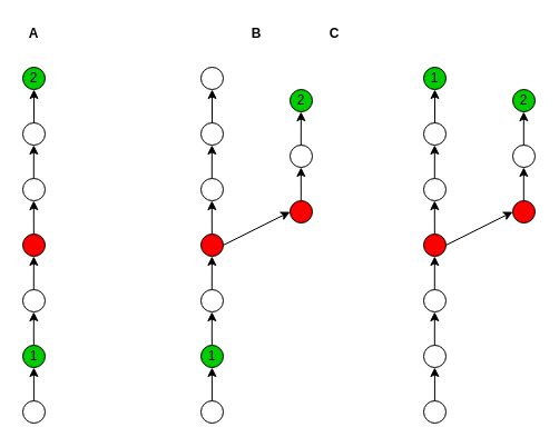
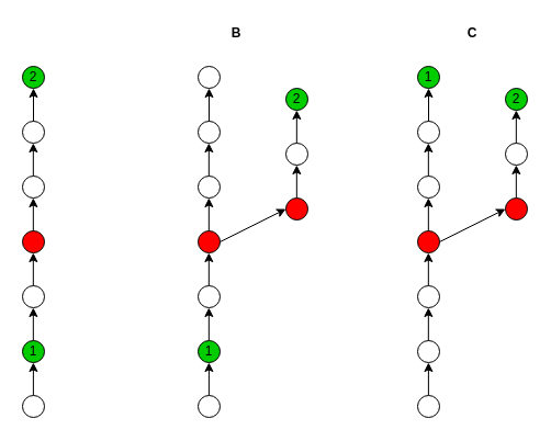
  <mxCell id="0" />
  <mxCell id="1" parent="0" />
  <mxCell id="2" value="" style="ellipse;whiteSpace=wrap;html=1;aspect=fixed;" parent="1" vertex="1"><mxGeometry x="180" y="60" width="20" height="20" as="geometry" /></mxCell>
  <mxCell id="3" value="" style="ellipse;whiteSpace=wrap;html=1;aspect=fixed;" parent="1" vertex="1"><mxGeometry x="180" y="110" width="20" height="20" as="geometry" /></mxCell>
  <mxCell id="4" value="" style="ellipse;whiteSpace=wrap;html=1;aspect=fixed;" parent="1" vertex="1"><mxGeometry x="180" y="160" width="20" height="20" as="geometry" /></mxCell>
  <mxCell id="5" value="" style="ellipse;whiteSpace=wrap;html=1;aspect=fixed;" parent="1" vertex="1"><mxGeometry x="180" y="260" width="20" height="20" as="geometry" /></mxCell>
  <mxCell id="6" value="" style="ellipse;whiteSpace=wrap;html=1;aspect=fixed;" parent="1" vertex="1"><mxGeometry x="260" y="130" width="20" height="20" as="geometry" /></mxCell>
  <mxCell id="7" value="" style="endArrow=classic;html=1;exitX=1;exitY=0.5;exitDx=0;exitDy=0;entryX=0;entryY=0.5;entryDx=0;entryDy=0;" parent="1" edge="1"><mxGeometry width="50" height="50" relative="1" as="geometry"><mxPoint x="200" y="220" as="sourcePoint" /><mxPoint x="260" y="190" as="targetPoint" /></mxGeometry></mxCell>
  <mxCell id="8" value="" style="endArrow=classic;html=1;" parent="1" edge="1"><mxGeometry width="50" height="50" relative="1" as="geometry"><mxPoint x="190" y="110" as="sourcePoint" /><mxPoint x="190" y="80" as="targetPoint" /></mxGeometry></mxCell>
  <mxCell id="9" value="" style="endArrow=classic;html=1;" parent="1" edge="1"><mxGeometry width="50" height="50" relative="1" as="geometry"><mxPoint x="189.83" y="160" as="sourcePoint" /><mxPoint x="189.83" y="130" as="targetPoint" /></mxGeometry></mxCell>
  <mxCell id="10" value="" style="endArrow=classic;html=1;" parent="1" edge="1"><mxGeometry width="50" height="50" relative="1" as="geometry"><mxPoint x="189.83" y="210" as="sourcePoint" /><mxPoint x="189.83" y="180" as="targetPoint" /></mxGeometry></mxCell>
  <mxCell id="11" value="" style="endArrow=classic;html=1;" parent="1" edge="1"><mxGeometry width="50" height="50" relative="1" as="geometry"><mxPoint x="189.83" y="260" as="sourcePoint" /><mxPoint x="189.83" y="230" as="targetPoint" /></mxGeometry></mxCell>
  <mxCell id="12" value="" style="endArrow=classic;html=1;" parent="1" edge="1"><mxGeometry width="50" height="50" relative="1" as="geometry"><mxPoint x="189.83" y="310" as="sourcePoint" /><mxPoint x="189.83" y="280" as="targetPoint" /></mxGeometry></mxCell>
  <mxCell id="13" value="" style="endArrow=classic;html=1;" parent="1" edge="1"><mxGeometry width="50" height="50" relative="1" as="geometry"><mxPoint x="269.83" y="180" as="sourcePoint" /><mxPoint x="269.83" y="150" as="targetPoint" /></mxGeometry></mxCell>
  <mxCell id="14" value="" style="endArrow=classic;html=1;" parent="1" edge="1"><mxGeometry width="50" height="50" relative="1" as="geometry"><mxPoint x="269.83" y="130" as="sourcePoint" /><mxPoint x="269.83" y="100" as="targetPoint" /></mxGeometry></mxCell>
  <mxCell id="15" value="" style="ellipse;whiteSpace=wrap;html=1;aspect=fixed;" parent="1" vertex="1"><mxGeometry x="180" y="360" width="20" height="20" as="geometry" /></mxCell>
  <mxCell id="16" value="" style="endArrow=classic;html=1;" parent="1" edge="1"><mxGeometry width="50" height="50" relative="1" as="geometry"><mxPoint x="189.9" y="360" as="sourcePoint" /><mxPoint x="189.9" y="330" as="targetPoint" /></mxGeometry></mxCell>
- <mxCell id="17" value="C" style="text;html=1;strokeColor=none;fillColor=none;align=center;verticalAlign=middle;whiteSpace=wrap;rounded=0;fontStyle=1" parent="1" vertex="1"><mxGeometry x="290" y="20" width="20" height="20" as="geometry" /></mxCell>
- <mxCell id="18" value="B" style="text;html=1;strokeColor=none;fillColor=none;align=center;verticalAlign=middle;whiteSpace=wrap;rounded=0;fontStyle=1" parent="1" vertex="1"><mxGeometry x="220" y="20" width="20" height="20" as="geometry" /></mxCell>
+ <mxCell id="17" value="C" style="text;html=1;strokeColor=none;fillColor=none;align=center;verticalAlign=middle;whiteSpace=wrap;rounded=0;fontStyle=1" parent="1" vertex="1"><mxGeometry x="420" y="20" width="20" height="20" as="geometry" /></mxCell>
+ <mxCell id="18" value="B" style="text;html=1;strokeColor=none;fillColor=none;align=center;verticalAlign=middle;whiteSpace=wrap;rounded=0;fontStyle=1" parent="1" vertex="1"><mxGeometry x="205" y="20" width="20" height="20" as="geometry" /></mxCell>
  <mxCell id="19" value="" style="ellipse;whiteSpace=wrap;html=1;aspect=fixed;" parent="1" vertex="1"><mxGeometry x="380" y="110" width="20" height="20" as="geometry" /></mxCell>
  <mxCell id="20" value="" style="ellipse;whiteSpace=wrap;html=1;aspect=fixed;" parent="1" vertex="1"><mxGeometry x="380" y="160" width="20" height="20" as="geometry" /></mxCell>
  <mxCell id="21" value="" style="ellipse;whiteSpace=wrap;html=1;aspect=fixed;" parent="1" vertex="1"><mxGeometry x="380" y="260" width="20" height="20" as="geometry" /></mxCell>
  <mxCell id="22" value="" style="ellipse;whiteSpace=wrap;html=1;aspect=fixed;fillColor=none;" parent="1" vertex="1"><mxGeometry x="380" y="310" width="20" height="20" as="geometry" /></mxCell>
  <mxCell id="23" value="" style="ellipse;whiteSpace=wrap;html=1;aspect=fixed;" parent="1" vertex="1"><mxGeometry x="460" y="130" width="20" height="20" as="geometry" /></mxCell>
  <mxCell id="24" value="" style="endArrow=classic;html=1;exitX=1;exitY=0.5;exitDx=0;exitDy=0;entryX=0;entryY=0.5;entryDx=0;entryDy=0;" parent="1" edge="1"><mxGeometry width="50" height="50" relative="1" as="geometry"><mxPoint x="400" y="220" as="sourcePoint" /><mxPoint x="460" y="190" as="targetPoint" /></mxGeometry></mxCell>
  <mxCell id="25" value="" style="endArrow=classic;html=1;" parent="1" edge="1"><mxGeometry width="50" height="50" relative="1" as="geometry"><mxPoint x="390" y="110" as="sourcePoint" /><mxPoint x="390" y="80" as="targetPoint" /></mxGeometry></mxCell>
  <mxCell id="26" value="" style="endArrow=classic;html=1;" parent="1" edge="1"><mxGeometry width="50" height="50" relative="1" as="geometry"><mxPoint x="389.83" y="160" as="sourcePoint" /><mxPoint x="389.83" y="130" as="targetPoint" /></mxGeometry></mxCell>
  <mxCell id="27" value="" style="endArrow=classic;html=1;" parent="1" edge="1"><mxGeometry width="50" height="50" relative="1" as="geometry"><mxPoint x="389.83" y="210" as="sourcePoint" /><mxPoint x="389.83" y="180" as="targetPoint" /></mxGeometry></mxCell>
  <mxCell id="28" value="" style="endArrow=classic;html=1;" parent="1" edge="1"><mxGeometry width="50" height="50" relative="1" as="geometry"><mxPoint x="389.83" y="260" as="sourcePoint" /><mxPoint x="389.83" y="230" as="targetPoint" /></mxGeometry></mxCell>
  <mxCell id="29" value="" style="endArrow=classic;html=1;" parent="1" edge="1"><mxGeometry width="50" height="50" relative="1" as="geometry"><mxPoint x="389.83" y="310" as="sourcePoint" /><mxPoint x="389.83" y="280" as="targetPoint" /></mxGeometry></mxCell>
  <mxCell id="30" value="" style="endArrow=classic;html=1;" parent="1" edge="1"><mxGeometry width="50" height="50" relative="1" as="geometry"><mxPoint x="469.83" y="180" as="sourcePoint" /><mxPoint x="469.83" y="150" as="targetPoint" /></mxGeometry></mxCell>
  <mxCell id="31" value="" style="endArrow=classic;html=1;" parent="1" edge="1"><mxGeometry width="50" height="50" relative="1" as="geometry"><mxPoint x="469.83" y="130" as="sourcePoint" /><mxPoint x="469.83" y="100" as="targetPoint" /></mxGeometry></mxCell>
  <mxCell id="32" value="" style="ellipse;whiteSpace=wrap;html=1;aspect=fixed;" parent="1" vertex="1"><mxGeometry x="380" y="360" width="20" height="20" as="geometry" /></mxCell>
  <mxCell id="33" value="" style="endArrow=classic;html=1;" parent="1" edge="1"><mxGeometry width="50" height="50" relative="1" as="geometry"><mxPoint x="389.9" y="360" as="sourcePoint" /><mxPoint x="389.9" y="330" as="targetPoint" /></mxGeometry></mxCell>
  <mxCell id="34" value="" style="ellipse;whiteSpace=wrap;html=1;aspect=fixed;fillColor=#FF0000;" parent="1" vertex="1"><mxGeometry x="260" y="180" width="20" height="20" as="geometry" /></mxCell>
  <mxCell id="35" value="1" style="ellipse;whiteSpace=wrap;html=1;aspect=fixed;fillColor=#00CC00;" parent="1" vertex="1"><mxGeometry x="180" y="310" width="20" height="20" as="geometry" /></mxCell>
  <mxCell id="36" value="" style="ellipse;whiteSpace=wrap;html=1;aspect=fixed;fillColor=#FF0000;" parent="1" vertex="1"><mxGeometry x="180" y="210" width="20" height="20" as="geometry" /></mxCell>
  <mxCell id="37" value="2" style="ellipse;whiteSpace=wrap;html=1;aspect=fixed;fillColor=#00CC00;" parent="1" vertex="1"><mxGeometry x="260" y="80" width="20" height="20" as="geometry" /></mxCell>
  <mxCell id="38" value="" style="ellipse;whiteSpace=wrap;html=1;aspect=fixed;fillColor=#FF0000;" parent="1" vertex="1"><mxGeometry x="380" y="210" width="20" height="20" as="geometry" /></mxCell>
  <mxCell id="39" value="" style="ellipse;whiteSpace=wrap;html=1;aspect=fixed;fillColor=#FF0000;" parent="1" vertex="1"><mxGeometry x="460" y="180" width="20" height="20" as="geometry" /></mxCell>
  <mxCell id="40" value="2" style="ellipse;whiteSpace=wrap;html=1;aspect=fixed;fillColor=#00CC00;" parent="1" vertex="1"><mxGeometry x="460" y="80" width="20" height="20" as="geometry" /></mxCell>
  <mxCell id="41" value="1" style="ellipse;whiteSpace=wrap;html=1;aspect=fixed;fillColor=#00CC00;" parent="1" vertex="1"><mxGeometry x="380" y="60" width="20" height="20" as="geometry" /></mxCell>
  <mxCell id="42" value="" style="ellipse;whiteSpace=wrap;html=1;aspect=fixed;" parent="1" vertex="1"><mxGeometry x="20" y="110" width="20" height="20" as="geometry" /></mxCell>
  <mxCell id="43" value="" style="ellipse;whiteSpace=wrap;html=1;aspect=fixed;" parent="1" vertex="1"><mxGeometry x="20" y="160" width="20" height="20" as="geometry" /></mxCell>
  <mxCell id="44" value="" style="ellipse;whiteSpace=wrap;html=1;aspect=fixed;" parent="1" vertex="1"><mxGeometry x="20" y="260" width="20" height="20" as="geometry" /></mxCell>
  <mxCell id="45" value="" style="endArrow=classic;html=1;" parent="1" edge="1"><mxGeometry width="50" height="50" relative="1" as="geometry"><mxPoint x="30" y="110" as="sourcePoint" /><mxPoint x="30" y="80" as="targetPoint" /></mxGeometry></mxCell>
  <mxCell id="46" value="" style="endArrow=classic;html=1;" parent="1" edge="1"><mxGeometry width="50" height="50" relative="1" as="geometry"><mxPoint x="29.83" y="160" as="sourcePoint" /><mxPoint x="29.83" y="130" as="targetPoint" /></mxGeometry></mxCell>
  <mxCell id="47" value="" style="endArrow=classic;html=1;" parent="1" edge="1"><mxGeometry width="50" height="50" relative="1" as="geometry"><mxPoint x="29.83" y="210" as="sourcePoint" /><mxPoint x="29.83" y="180" as="targetPoint" /></mxGeometry></mxCell>
  <mxCell id="48" value="" style="endArrow=classic;html=1;" parent="1" edge="1"><mxGeometry width="50" height="50" relative="1" as="geometry"><mxPoint x="29.83" y="260" as="sourcePoint" /><mxPoint x="29.83" y="230" as="targetPoint" /></mxGeometry></mxCell>
  <mxCell id="49" value="" style="endArrow=classic;html=1;" parent="1" edge="1"><mxGeometry width="50" height="50" relative="1" as="geometry"><mxPoint x="29.83" y="310" as="sourcePoint" /><mxPoint x="29.83" y="280" as="targetPoint" /></mxGeometry></mxCell>
  <mxCell id="50" value="" style="ellipse;whiteSpace=wrap;html=1;aspect=fixed;" parent="1" vertex="1"><mxGeometry x="20" y="360" width="20" height="20" as="geometry" /></mxCell>
  <mxCell id="51" value="" style="endArrow=classic;html=1;" parent="1" edge="1"><mxGeometry width="50" height="50" relative="1" as="geometry"><mxPoint x="29.9" y="360" as="sourcePoint" /><mxPoint x="29.9" y="330" as="targetPoint" /></mxGeometry></mxCell>
- <mxCell id="52" value="A" style="text;html=1;strokeColor=none;fillColor=none;align=center;verticalAlign=middle;whiteSpace=wrap;rounded=0;fontStyle=1" parent="1" vertex="1"><mxGeometry x="20" y="20" width="20" height="20" as="geometry" /></mxCell>
  <mxCell id="53" value="1" style="ellipse;whiteSpace=wrap;html=1;aspect=fixed;fillColor=#00CC00;" parent="1" vertex="1"><mxGeometry x="20" y="310" width="20" height="20" as="geometry" /></mxCell>
  <mxCell id="54" value="2" style="ellipse;whiteSpace=wrap;html=1;aspect=fixed;fillColor=#00CC00;" parent="1" vertex="1"><mxGeometry x="20" y="60" width="20" height="20" as="geometry" /></mxCell>
  <mxCell id="55" value="" style="ellipse;whiteSpace=wrap;html=1;aspect=fixed;fillColor=#FF0000;" vertex="1" parent="1"><mxGeometry x="20" y="210" width="20" height="20" as="geometry" /></mxCell>
